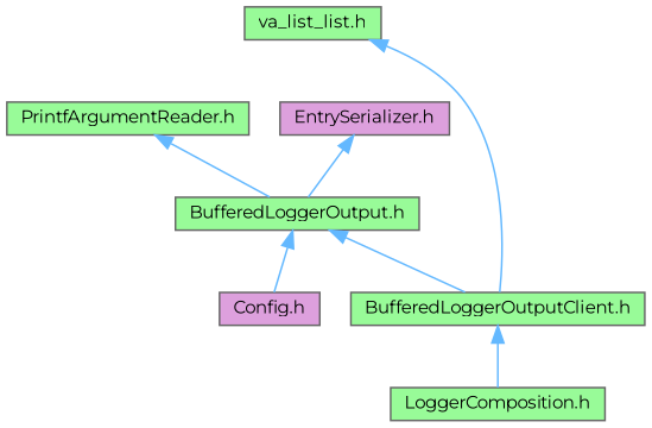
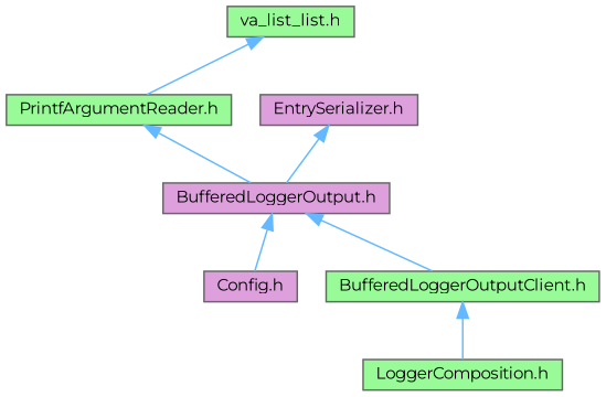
  digraph {
    fontname=Montserrat
    node [color=grey40 fillcolor=palegreen fontname=Montserrat fontsize=10 shape=box style=filled]
    edge [color=steelblue1 dir=back fontname=Montserrat fontsize=10 labelfontname=Helvetica labelfontsize=10 style=solid]
    n1 [color=gray40 fontcolor=black height=0.2 label="va_list_list.h" width=0.4]
    n2 [height=0.2 label="PrintfArgumentReader.h" width=0.4]
-   n3 [height=0.2 label="BufferedLoggerOutput.h" width=0.4]
+   n3 [fillcolor=plum height=0.2 label="BufferedLoggerOutput.h" width=0.4]
    n4 [fillcolor=plum height=0.2 label="EntrySerializer.h" width=0.4]
    n5 [height=0.2 label="BufferedLoggerOutputClient.h" width=0.4]
    n6 [fillcolor=plum height=0.2 label="Config.h" width=0.4]
    n7 [height=0.2 label="LoggerComposition.h" width=0.4]
-   n1 -> n5
+   n1 -> n2
    n2 -> n3
    n3 -> n5
    n3 -> n6
    n4 -> n3
    n5 -> n7
  }
